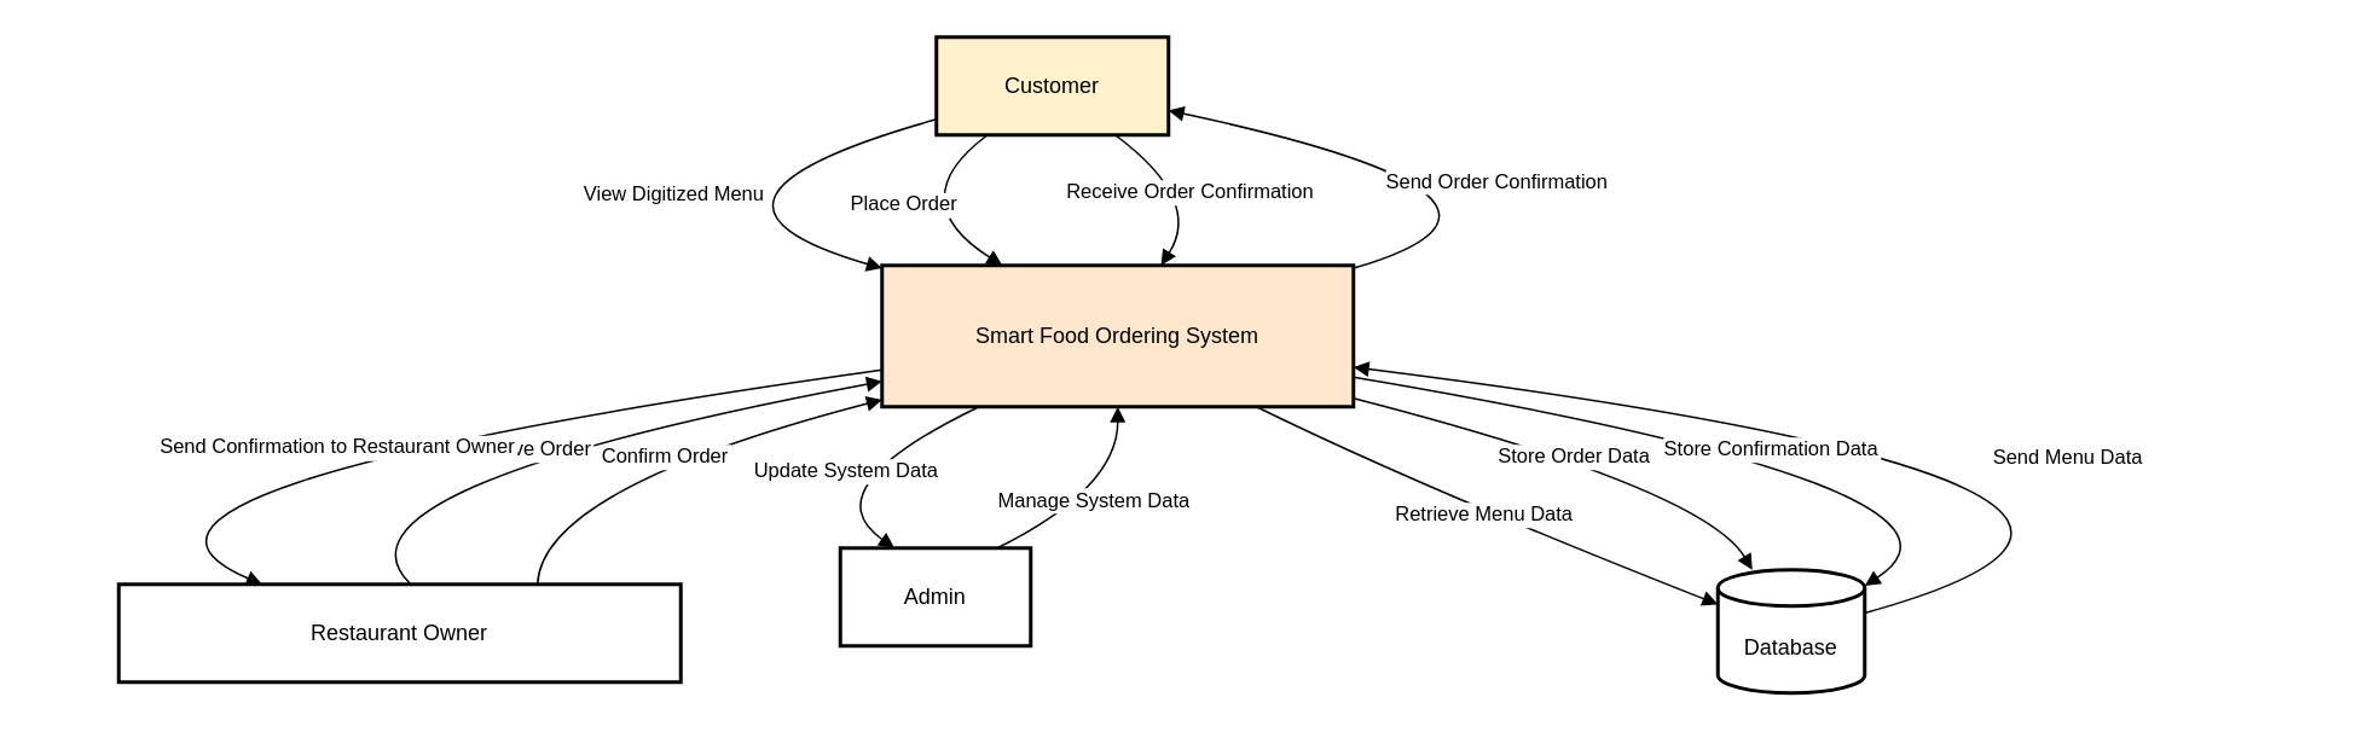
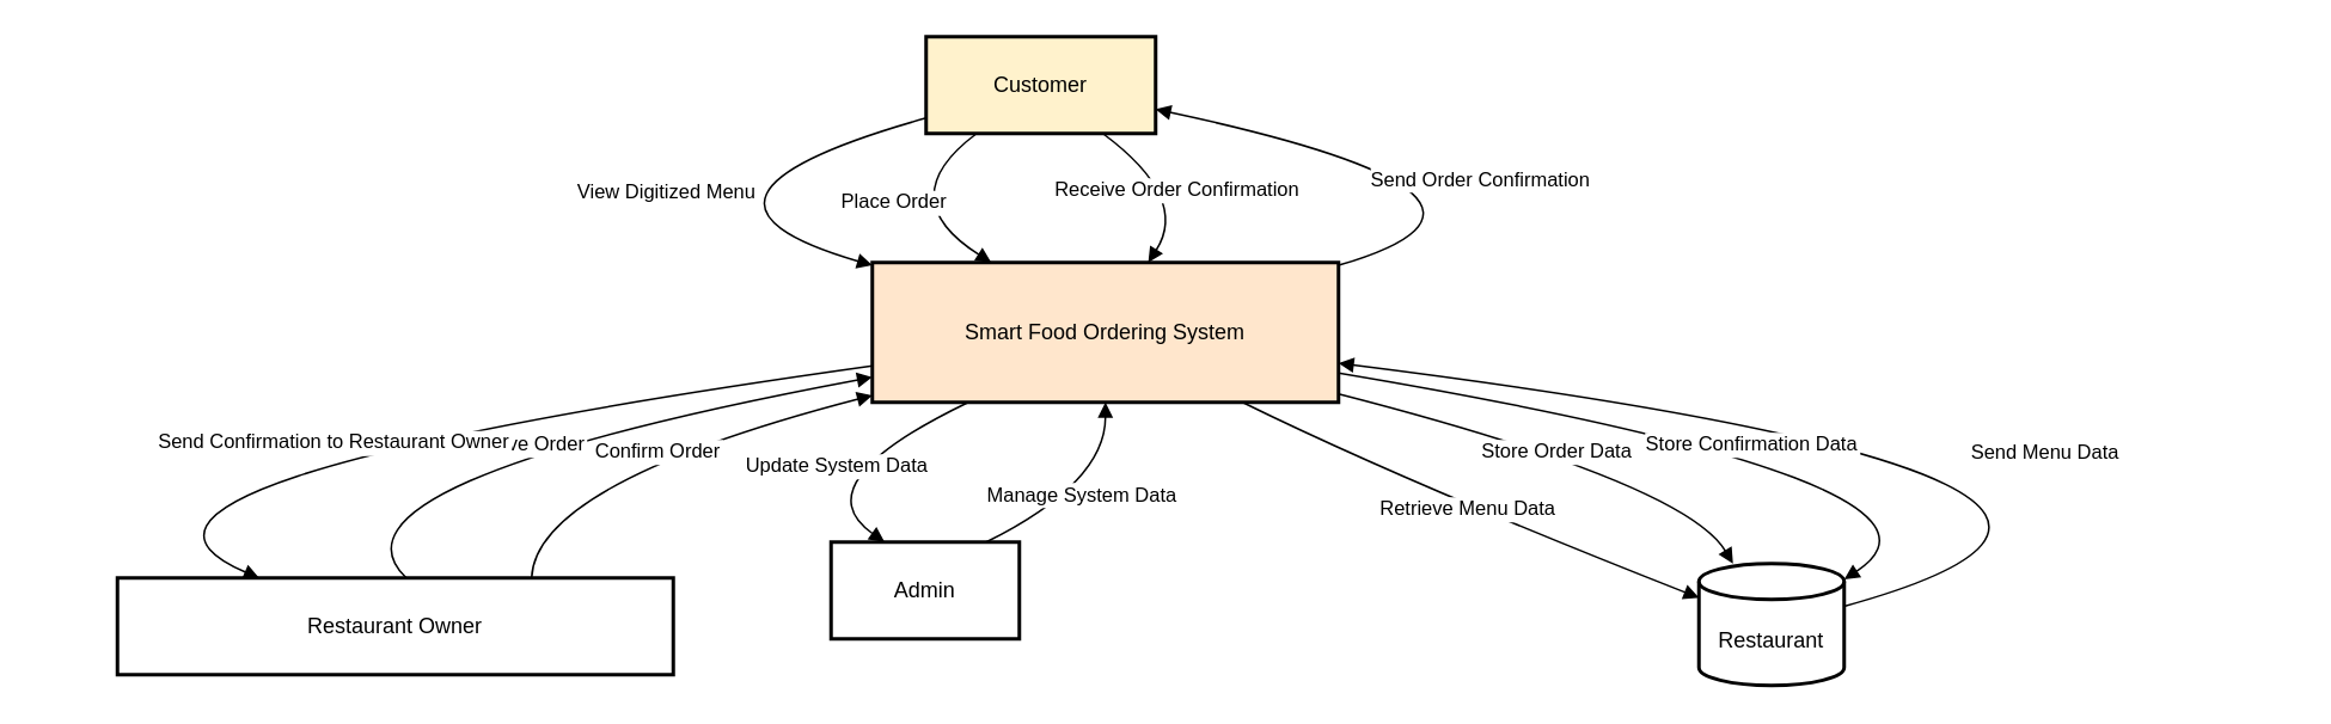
  <mxCell id="0" />
  <mxCell id="1" parent="0" />
  <mxCell id="2" value="Customer" style="whiteSpace=wrap;strokeWidth=2;fillColor=#fff2cc;" vertex="1" parent="1"><mxGeometry x="516" y="20" width="128" height="54" as="geometry" /></mxCell>
  <mxCell id="3" value="Smart Food Ordering System" style="whiteSpace=wrap;strokeWidth=2;fillColor=#ffe6cc;" vertex="1" parent="1"><mxGeometry x="486" y="146" width="260" height="78" as="geometry" /></mxCell>
  <mxCell id="4" value="Restaurant Owner" style="whiteSpace=wrap;strokeWidth=2;" vertex="1" parent="1"><mxGeometry x="65" y="322" width="310" height="54" as="geometry" /></mxCell>
  <mxCell id="5" value="Admin" style="whiteSpace=wrap;strokeWidth=2;" vertex="1" parent="1"><mxGeometry x="463" y="302" width="105" height="54" as="geometry" /></mxCell>
- <mxCell id="6" value="Database" style="shape=cylinder3;boundedLbl=1;backgroundOutline=1;size=10;strokeWidth=2;whiteSpace=wrap;" vertex="1" parent="1"><mxGeometry x="947" y="314" width="81" height="68" as="geometry" /></mxCell>
+ <mxCell id="6" value="Restaurant" style="shape=cylinder3;boundedLbl=1;backgroundOutline=1;size=10;strokeWidth=2;whiteSpace=wrap;" vertex="1" parent="1"><mxGeometry x="947" y="314" width="81" height="68" as="geometry" /></mxCell>
  <mxCell id="7" value="View Digitized Menu" style="curved=1;startArrow=none;endArrow=block;exitX=0;exitY=0.84;entryX=0;entryY=0.02;" edge="1" parent="1" source="2" target="3"><mxGeometry relative="1" as="geometry"><Array as="points"><mxPoint x="357" y="110" /></Array></mxGeometry></mxCell>
  <mxCell id="8" value="Place Order" style="curved=1;startArrow=none;endArrow=block;exitX=0.22;exitY=1;entryX=0.26;entryY=0.01;" edge="1" parent="1" source="2" target="3"><mxGeometry relative="1" as="geometry"><Array as="points"><mxPoint x="496" y="110" /></Array></mxGeometry></mxCell>
  <mxCell id="9" value="Receive Order Confirmation" style="curved=1;startArrow=none;endArrow=block;exitX=0.77;exitY=1;entryX=0.59;entryY=0.01;" edge="1" parent="1" source="2" target="3"><mxGeometry relative="1" as="geometry"><Array as="points"><mxPoint x="663" y="110" /></Array></mxGeometry></mxCell>
  <mxCell id="10" value="Send Order Confirmation" style="curved=1;startArrow=none;endArrow=block;exitX=1;exitY=0.02;entryX=1;entryY=0.75;" edge="1" parent="1" source="3" target="2"><mxGeometry relative="1" as="geometry"><Array as="points"><mxPoint x="875" y="110" /></Array></mxGeometry></mxCell>
  <mxCell id="11" value="Receive Order" style="curved=1;startArrow=none;endArrow=block;exitX=0.52;exitY=-0.01;entryX=0;entryY=0.82;" edge="1" parent="1" source="4" target="3"><mxGeometry relative="1" as="geometry"><Array as="points"><mxPoint x="171" y="269" /></Array></mxGeometry></mxCell>
  <mxCell id="12" value="Confirm Order" style="curved=1;startArrow=none;endArrow=block;exitX=0.75;exitY=-0.01;entryX=0;entryY=0.95;" edge="1" parent="1" source="4" target="3"><mxGeometry relative="1" as="geometry"><Array as="points"><mxPoint x="298" y="269" /></Array></mxGeometry></mxCell>
  <mxCell id="13" value="Send Confirmation to Restaurant Owner" style="curved=1;startArrow=none;endArrow=block;exitX=0;exitY=0.74;entryX=0.25;entryY=-0.01;" edge="1" parent="1" source="3" target="4"><mxGeometry relative="1" as="geometry"><Array as="points"><mxPoint x="20" y="269" /></Array></mxGeometry></mxCell>
  <mxCell id="14" value="Manage System Data" style="curved=1;startArrow=none;endArrow=block;exitX=0.83;exitY=-0.01;entryX=0.5;entryY=1.01;" edge="1" parent="1" source="5" target="3"><mxGeometry relative="1" as="geometry"><Array as="points"><mxPoint x="616" y="269" /></Array></mxGeometry></mxCell>
  <mxCell id="15" value="Update System Data" style="curved=1;startArrow=none;endArrow=block;exitX=0.2;exitY=1.01;entryX=0.28;entryY=-0.01;" edge="1" parent="1" source="3" target="5"><mxGeometry relative="1" as="geometry"><Array as="points"><mxPoint x="446" y="269" /></Array></mxGeometry></mxCell>
  <mxCell id="16" value="Retrieve Menu Data" style="curved=1;startArrow=none;endArrow=block;exitX=0.8;exitY=1.01;entryX=0;entryY=0.28;" edge="1" parent="1" source="3" target="6"><mxGeometry relative="1" as="geometry"><Array as="points"><mxPoint x="784" y="269" /></Array></mxGeometry></mxCell>
  <mxCell id="17" value="Send Menu Data" style="curved=1;startArrow=none;endArrow=block;exitX=1;exitY=0.35;entryX=1;entryY=0.72;" edge="1" parent="1" source="6" target="3"><mxGeometry relative="1" as="geometry"><Array as="points"><mxPoint x="1278" y="269" /></Array></mxGeometry></mxCell>
  <mxCell id="18" value="Store Order Data" style="curved=1;startArrow=none;endArrow=block;exitX=1;exitY=0.94;entryX=0.24;entryY=0.01;" edge="1" parent="1" source="3" target="6"><mxGeometry relative="1" as="geometry"><Array as="points"><mxPoint x="939" y="269" /></Array></mxGeometry></mxCell>
  <mxCell id="19" value="Store Confirmation Data" style="curved=1;startArrow=none;endArrow=block;exitX=1;exitY=0.79;entryX=1;entryY=0.13;" edge="1" parent="1" source="3" target="6"><mxGeometry relative="1" as="geometry"><Array as="points"><mxPoint x="1110" y="269" /></Array></mxGeometry></mxCell>
